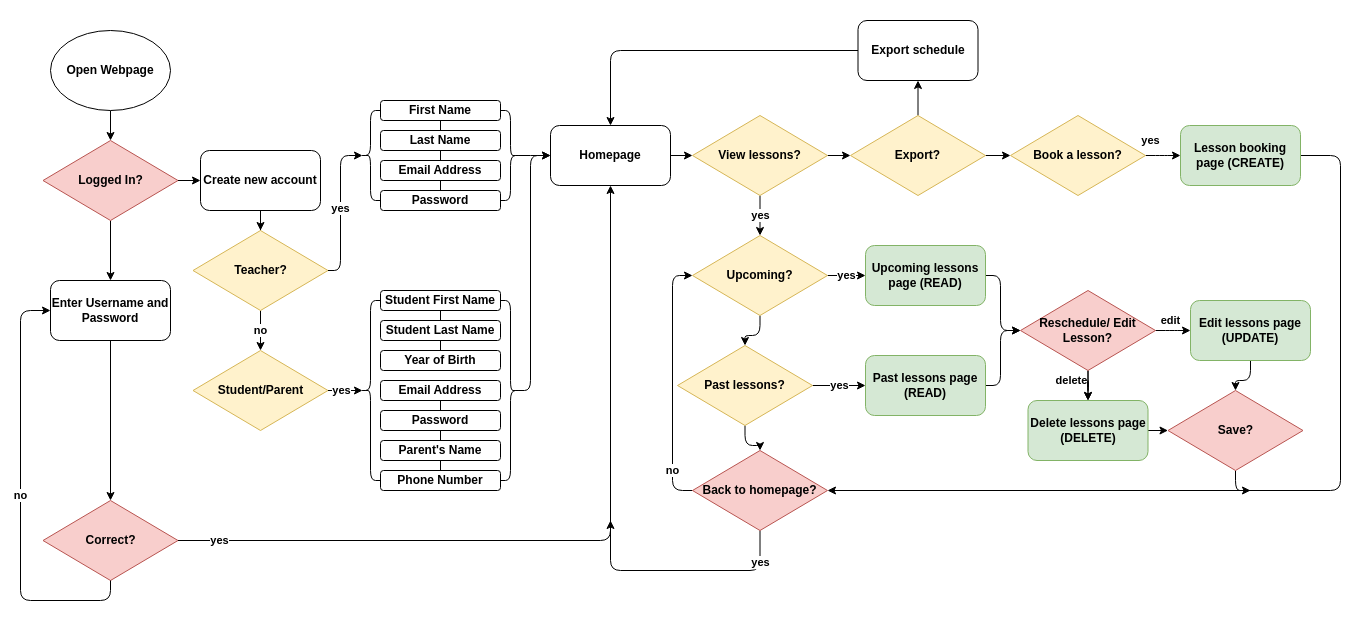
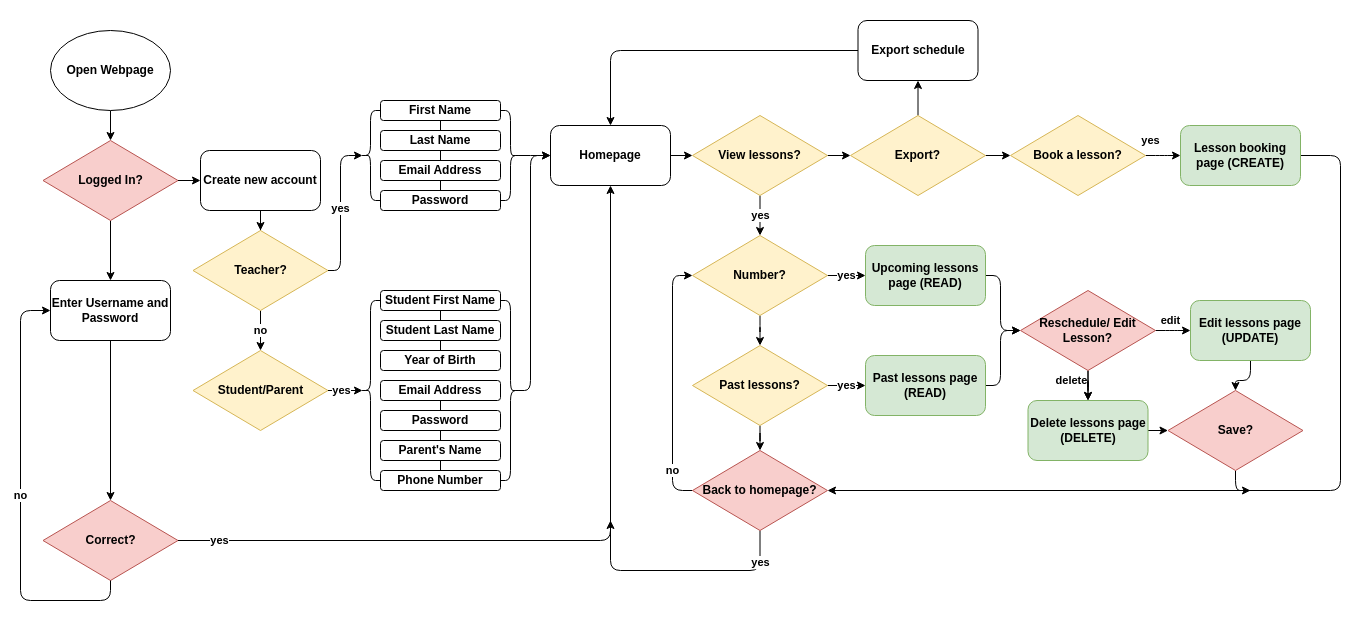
  <mxCell id="0" />
  <mxCell id="1" parent="0" />
  <mxCell id="2" value="" style="edgeStyle=orthogonalEdgeStyle;rounded=0;orthogonalLoop=1;jettySize=auto;html=1;fontStyle=1" parent="1" source="3" target="6" edge="1"><mxGeometry relative="1" as="geometry" /></mxCell>
  <mxCell id="3" value="Open Webpage" style="ellipse;whiteSpace=wrap;html=1;fontStyle=1" parent="1" vertex="1"><mxGeometry x="50" y="30" width="120" height="80" as="geometry" /></mxCell>
  <mxCell id="4" value="" style="edgeStyle=orthogonalEdgeStyle;rounded=0;orthogonalLoop=1;jettySize=auto;html=1;fontStyle=1" parent="1" source="6" target="8" edge="1"><mxGeometry relative="1" as="geometry" /></mxCell>
  <mxCell id="5" value="" style="edgeStyle=orthogonalEdgeStyle;rounded=0;orthogonalLoop=1;jettySize=auto;html=1;fontStyle=1" parent="1" source="6" target="11" edge="1"><mxGeometry relative="1" as="geometry" /></mxCell>
  <mxCell id="6" value="Logged In?" style="rhombus;whiteSpace=wrap;html=1;fillColor=#f8cecc;strokeColor=#b85450;fontStyle=1" parent="1" vertex="1"><mxGeometry x="42.5" y="140" width="135" height="80" as="geometry" /></mxCell>
  <mxCell id="7" value="" style="edgeStyle=orthogonalEdgeStyle;rounded=0;orthogonalLoop=1;jettySize=auto;html=1;fontStyle=1" parent="1" source="8" target="9" edge="1"><mxGeometry relative="1" as="geometry" /></mxCell>
  <mxCell id="8" value="Enter Username and Password" style="rounded=1;whiteSpace=wrap;html=1;fontStyle=1" parent="1" vertex="1"><mxGeometry x="50" y="280" width="120" height="60" as="geometry" /></mxCell>
  <mxCell id="9" value="Correct?" style="rhombus;whiteSpace=wrap;html=1;fillColor=#f8cecc;strokeColor=#b85450;fontStyle=1" parent="1" vertex="1"><mxGeometry x="42.5" y="500" width="135" height="80" as="geometry" /></mxCell>
  <mxCell id="10" value="" style="edgeStyle=orthogonalEdgeStyle;rounded=0;orthogonalLoop=1;jettySize=auto;html=1;fontStyle=1" parent="1" source="11" target="13" edge="1"><mxGeometry relative="1" as="geometry" /></mxCell>
  <mxCell id="11" value="Create new account" style="rounded=1;whiteSpace=wrap;html=1;fontStyle=1" parent="1" vertex="1"><mxGeometry x="200" y="150" width="120" height="60" as="geometry" /></mxCell>
  <mxCell id="12" value="no" style="edgeStyle=orthogonalEdgeStyle;rounded=0;orthogonalLoop=1;jettySize=auto;html=1;fontStyle=1" parent="1" source="13" target="14" edge="1"><mxGeometry relative="1" as="geometry" /></mxCell>
  <mxCell id="13" value="Teacher?" style="rhombus;whiteSpace=wrap;html=1;fillColor=#fff2cc;strokeColor=#d6b656;fontStyle=1" parent="1" vertex="1"><mxGeometry x="192.5" y="230" width="135" height="80" as="geometry" /></mxCell>
  <mxCell id="14" value="Student/Parent" style="rhombus;whiteSpace=wrap;html=1;fillColor=#fff2cc;strokeColor=#d6b656;fontStyle=1" parent="1" vertex="1"><mxGeometry x="192.5" y="350" width="135" height="80" as="geometry" /></mxCell>
  <mxCell id="15" value="First Name" style="rounded=1;whiteSpace=wrap;html=1;fontStyle=1" parent="1" vertex="1"><mxGeometry x="380" y="100" width="120" height="20" as="geometry" /></mxCell>
  <mxCell id="16" value="Last Name" style="rounded=1;whiteSpace=wrap;html=1;fontStyle=1" parent="1" vertex="1"><mxGeometry x="380" y="130" width="120" height="20" as="geometry" /></mxCell>
  <mxCell id="17" value="Email Address" style="rounded=1;whiteSpace=wrap;html=1;fontStyle=1" parent="1" vertex="1"><mxGeometry x="380" y="160" width="120" height="20" as="geometry" /></mxCell>
  <mxCell id="18" value="Password" style="rounded=1;whiteSpace=wrap;html=1;fontStyle=1" parent="1" vertex="1"><mxGeometry x="380" y="190" width="120" height="20" as="geometry" /></mxCell>
  <mxCell id="19" value="" style="endArrow=none;html=1;entryX=0.5;entryY=1;entryDx=0;entryDy=0;exitX=0.5;exitY=0;exitDx=0;exitDy=0;fontStyle=1" parent="1" source="16" target="15" edge="1"><mxGeometry width="50" height="50" relative="1" as="geometry"><mxPoint x="501" y="370" as="sourcePoint" /><mxPoint x="551" y="320" as="targetPoint" /></mxGeometry></mxCell>
  <mxCell id="20" value="" style="endArrow=none;html=1;entryX=0.5;entryY=1;entryDx=0;entryDy=0;exitX=0.5;exitY=0;exitDx=0;exitDy=0;fontStyle=1" parent="1" source="17" target="16" edge="1"><mxGeometry width="50" height="50" relative="1" as="geometry"><mxPoint x="511" y="380" as="sourcePoint" /><mxPoint x="561" y="330" as="targetPoint" /></mxGeometry></mxCell>
  <mxCell id="21" value="" style="endArrow=none;html=1;entryX=0.5;entryY=1;entryDx=0;entryDy=0;exitX=0.5;exitY=0;exitDx=0;exitDy=0;fontStyle=1" parent="1" source="18" target="17" edge="1"><mxGeometry width="50" height="50" relative="1" as="geometry"><mxPoint x="521" y="390" as="sourcePoint" /><mxPoint x="571" y="340" as="targetPoint" /></mxGeometry></mxCell>
  <mxCell id="22" style="edgeStyle=orthogonalEdgeStyle;curved=0;rounded=1;sketch=0;orthogonalLoop=1;jettySize=auto;html=1;exitX=1;exitY=0.5;exitDx=0;exitDy=0;entryX=0;entryY=0.5;entryDx=0;entryDy=0;fontStyle=1" parent="1" source="23" target="48" edge="1"><mxGeometry relative="1" as="geometry" /></mxCell>
  <mxCell id="23" value="Homepage" style="rounded=1;whiteSpace=wrap;html=1;fontStyle=1" parent="1" vertex="1"><mxGeometry x="550" y="125" width="120" height="60" as="geometry" /></mxCell>
  <mxCell id="24" value="Student First Name" style="rounded=1;whiteSpace=wrap;html=1;fontStyle=1" parent="1" vertex="1"><mxGeometry x="380" y="290" width="120" height="20" as="geometry" /></mxCell>
  <mxCell id="25" value="Student Last Name" style="rounded=1;whiteSpace=wrap;html=1;fontStyle=1" parent="1" vertex="1"><mxGeometry x="380" y="320" width="120" height="20" as="geometry" /></mxCell>
  <mxCell id="26" value="Email Address" style="rounded=1;whiteSpace=wrap;html=1;fontStyle=1" parent="1" vertex="1"><mxGeometry x="380" y="380" width="120" height="20" as="geometry" /></mxCell>
  <mxCell id="27" value="Password" style="rounded=1;whiteSpace=wrap;html=1;fontStyle=1" parent="1" vertex="1"><mxGeometry x="380" y="410" width="120" height="20" as="geometry" /></mxCell>
  <mxCell id="28" value="" style="endArrow=none;html=1;entryX=0.5;entryY=1;entryDx=0;entryDy=0;exitX=0.5;exitY=0;exitDx=0;exitDy=0;fontStyle=1" parent="1" source="25" target="24" edge="1"><mxGeometry width="50" height="50" relative="1" as="geometry"><mxPoint x="501" y="560" as="sourcePoint" /><mxPoint x="551" y="510" as="targetPoint" /></mxGeometry></mxCell>
  <mxCell id="29" value="" style="endArrow=none;html=1;entryX=0.5;entryY=1;entryDx=0;entryDy=0;exitX=0.5;exitY=0;exitDx=0;exitDy=0;fontStyle=1" parent="1" source="27" target="26" edge="1"><mxGeometry width="50" height="50" relative="1" as="geometry"><mxPoint x="521" y="610" as="sourcePoint" /><mxPoint x="571" y="560" as="targetPoint" /></mxGeometry></mxCell>
  <mxCell id="30" value="Parent's Name" style="rounded=1;whiteSpace=wrap;html=1;fontStyle=1" parent="1" vertex="1"><mxGeometry x="380" y="440" width="120" height="20" as="geometry" /></mxCell>
  <mxCell id="31" value="Year of Birth" style="rounded=1;whiteSpace=wrap;html=1;fontStyle=1" parent="1" vertex="1"><mxGeometry x="380" y="350" width="120" height="20" as="geometry" /></mxCell>
  <mxCell id="32" value="Phone Number" style="rounded=1;whiteSpace=wrap;html=1;fontStyle=1" parent="1" vertex="1"><mxGeometry x="380" y="470" width="120" height="20" as="geometry" /></mxCell>
  <mxCell id="33" value="" style="endArrow=none;html=1;entryX=0.5;entryY=1;entryDx=0;entryDy=0;exitX=0.5;exitY=0;exitDx=0;exitDy=0;fontStyle=1" parent="1" source="31" target="25" edge="1"><mxGeometry width="50" height="50" relative="1" as="geometry"><mxPoint x="450" y="330" as="sourcePoint" /><mxPoint x="450" y="320" as="targetPoint" /></mxGeometry></mxCell>
  <mxCell id="34" value="" style="endArrow=none;html=1;entryX=0.5;entryY=1;entryDx=0;entryDy=0;exitX=0.5;exitY=0;exitDx=0;exitDy=0;fontStyle=1" parent="1" source="30" target="27" edge="1"><mxGeometry width="50" height="50" relative="1" as="geometry"><mxPoint x="460" y="340" as="sourcePoint" /><mxPoint x="460" y="330" as="targetPoint" /></mxGeometry></mxCell>
  <mxCell id="35" value="" style="endArrow=none;html=1;exitX=0.5;exitY=1;exitDx=0;exitDy=0;entryX=0.5;entryY=0;entryDx=0;entryDy=0;fontStyle=1" parent="1" source="30" target="32" edge="1"><mxGeometry width="50" height="50" relative="1" as="geometry"><mxPoint x="470" y="350" as="sourcePoint" /><mxPoint x="440" y="470" as="targetPoint" /></mxGeometry></mxCell>
  <mxCell id="36" value="yes" style="edgeStyle=elbowEdgeStyle;elbow=horizontal;endArrow=classic;html=1;exitX=1;exitY=0.5;exitDx=0;exitDy=0;entryX=0.5;entryY=1;entryDx=0;entryDy=0;fontStyle=1" parent="1" source="9" target="23" edge="1"><mxGeometry x="-0.896" width="50" height="50" relative="1" as="geometry"><mxPoint x="147.5" y="540" as="sourcePoint" /><mxPoint x="610" y="540" as="targetPoint" /><Array as="points"><mxPoint x="610" y="530" /><mxPoint x="460" y="550" /><mxPoint x="640" y="240" /><mxPoint x="690" y="550" /></Array><mxPoint as="offset" /></mxGeometry></mxCell>
  <mxCell id="37" value="no" style="edgeStyle=segmentEdgeStyle;endArrow=classic;html=1;exitX=0.5;exitY=1;exitDx=0;exitDy=0;entryX=0;entryY=0.5;entryDx=0;entryDy=0;fontStyle=1" parent="1" source="9" target="8" edge="1"><mxGeometry width="50" height="50" relative="1" as="geometry"><mxPoint x="150" y="670" as="sourcePoint" /><mxPoint x="200" y="620" as="targetPoint" /><Array as="points"><mxPoint x="110" y="600" /><mxPoint x="20" y="600" /><mxPoint x="20" y="310" /></Array></mxGeometry></mxCell>
  <mxCell id="38" value="yes" style="edgeStyle=elbowEdgeStyle;elbow=horizontal;endArrow=classic;html=1;exitX=1;exitY=0.5;exitDx=0;exitDy=0;entryX=0.1;entryY=0.5;entryDx=0;entryDy=0;entryPerimeter=0;fontStyle=1" parent="1" source="13" target="42" edge="1"><mxGeometry width="50" height="50" relative="1" as="geometry"><mxPoint x="300" y="690" as="sourcePoint" /><mxPoint x="360" y="150" as="targetPoint" /><Array as="points"><mxPoint x="340" y="240" /></Array></mxGeometry></mxCell>
  <mxCell id="39" value="yes" style="edgeStyle=elbowEdgeStyle;elbow=horizontal;endArrow=classic;html=1;exitX=1;exitY=0.5;exitDx=0;exitDy=0;entryX=0.1;entryY=0.5;entryDx=0;entryDy=0;entryPerimeter=0;fontStyle=1" parent="1" source="14" target="45" edge="1"><mxGeometry x="-0.275" width="50" height="50" relative="1" as="geometry"><mxPoint x="337.5" y="280" as="sourcePoint" /><mxPoint x="370" y="310" as="targetPoint" /><mxPoint as="offset" /></mxGeometry></mxCell>
  <mxCell id="40" style="edgeStyle=orthogonalEdgeStyle;curved=0;rounded=1;sketch=0;orthogonalLoop=1;jettySize=auto;html=1;exitX=0.1;exitY=0.5;exitDx=0;exitDy=0;exitPerimeter=0;fontStyle=1" parent="1" source="41" target="23" edge="1"><mxGeometry relative="1" as="geometry" /></mxCell>
  <mxCell id="41" value="" style="shape=curlyBracket;whiteSpace=wrap;html=1;rounded=1;rotation=-180;fontStyle=1" parent="1" vertex="1"><mxGeometry x="500" y="110" width="20" height="90" as="geometry" /></mxCell>
  <mxCell id="42" value="" style="shape=curlyBracket;whiteSpace=wrap;html=1;rounded=1;rotation=0;fontStyle=1" parent="1" vertex="1"><mxGeometry x="360" y="110" width="20" height="90" as="geometry" /></mxCell>
  <mxCell id="43" style="edgeStyle=orthogonalEdgeStyle;curved=0;rounded=1;sketch=0;orthogonalLoop=1;jettySize=auto;html=1;exitX=0.1;exitY=0.5;exitDx=0;exitDy=0;exitPerimeter=0;entryX=0;entryY=0.5;entryDx=0;entryDy=0;fontStyle=1" parent="1" source="44" target="23" edge="1"><mxGeometry relative="1" as="geometry"><Array as="points"><mxPoint x="530" y="390" /><mxPoint x="530" y="155" /></Array></mxGeometry></mxCell>
  <mxCell id="44" value="" style="shape=curlyBracket;whiteSpace=wrap;html=1;rounded=1;rotation=-180;fontStyle=1" parent="1" vertex="1"><mxGeometry x="500" y="300" width="20" height="180" as="geometry" /></mxCell>
  <mxCell id="45" value="" style="shape=curlyBracket;whiteSpace=wrap;html=1;rounded=1;rotation=0;fontStyle=1" parent="1" vertex="1"><mxGeometry x="360" y="300" width="20" height="180" as="geometry" /></mxCell>
  <mxCell id="46" value="yes" style="edgeStyle=orthogonalEdgeStyle;curved=0;rounded=1;sketch=0;orthogonalLoop=1;jettySize=auto;html=1;fontStyle=1" parent="1" source="48" target="56" edge="1"><mxGeometry relative="1" as="geometry" /></mxCell>
  <mxCell id="47" style="edgeStyle=orthogonalEdgeStyle;curved=0;rounded=1;sketch=0;orthogonalLoop=1;jettySize=auto;html=1;exitX=1;exitY=0.5;exitDx=0;exitDy=0;entryX=0;entryY=0.5;entryDx=0;entryDy=0;fontStyle=1" parent="1" source="48" target="53" edge="1"><mxGeometry relative="1" as="geometry" /></mxCell>
  <mxCell id="48" value="View lessons?" style="rhombus;whiteSpace=wrap;html=1;fillColor=#fff2cc;strokeColor=#d6b656;fontStyle=1" parent="1" vertex="1"><mxGeometry x="692" y="115" width="135" height="80" as="geometry" /></mxCell>
  <mxCell id="49" value="yes" style="edgeStyle=orthogonalEdgeStyle;curved=0;rounded=1;sketch=0;orthogonalLoop=1;jettySize=auto;html=1;fontStyle=1" parent="1" source="50" target="78" edge="1"><mxGeometry x="-0.778" y="15" relative="1" as="geometry"><mxPoint as="offset" /></mxGeometry></mxCell>
  <mxCell id="50" value="Book a lesson?" style="rhombus;whiteSpace=wrap;html=1;fillColor=#fff2cc;strokeColor=#d6b656;fontStyle=1" parent="1" vertex="1"><mxGeometry x="1010" y="115" width="135" height="80" as="geometry" /></mxCell>
  <mxCell id="51" style="edgeStyle=orthogonalEdgeStyle;curved=0;rounded=1;sketch=0;orthogonalLoop=1;jettySize=auto;html=1;exitX=0.5;exitY=0;exitDx=0;exitDy=0;entryX=0.5;entryY=1;entryDx=0;entryDy=0;fontStyle=1" parent="1" source="53" target="80" edge="1"><mxGeometry relative="1" as="geometry"><mxPoint x="572" y="0" as="sourcePoint" /></mxGeometry></mxCell>
  <mxCell id="52" style="edgeStyle=orthogonalEdgeStyle;curved=0;rounded=1;sketch=0;orthogonalLoop=1;jettySize=auto;html=1;exitX=1;exitY=0.5;exitDx=0;exitDy=0;entryX=0;entryY=0.5;entryDx=0;entryDy=0;fontStyle=1" parent="1" source="53" target="50" edge="1"><mxGeometry relative="1" as="geometry" /></mxCell>
  <mxCell id="53" value="Export?" style="rhombus;whiteSpace=wrap;html=1;fillColor=#fff2cc;strokeColor=#d6b656;fontStyle=1" parent="1" vertex="1"><mxGeometry x="850" y="115" width="135" height="80" as="geometry" /></mxCell>
  <mxCell id="54" value="yes" style="edgeStyle=orthogonalEdgeStyle;curved=0;rounded=1;sketch=0;orthogonalLoop=1;jettySize=auto;html=1;fontStyle=1" parent="1" source="56" target="61" edge="1"><mxGeometry relative="1" as="geometry" /></mxCell>
  <mxCell id="55" value="" style="edgeStyle=orthogonalEdgeStyle;curved=0;rounded=1;sketch=0;orthogonalLoop=1;jettySize=auto;html=1;fontStyle=1" parent="1" source="56" target="59" edge="1"><mxGeometry relative="1" as="geometry" /></mxCell>
- <mxCell id="56" value="Upcoming?" style="rhombus;whiteSpace=wrap;html=1;fillColor=#fff2cc;strokeColor=#d6b656;fontStyle=1" parent="1" vertex="1"><mxGeometry x="692" y="235" width="135" height="80" as="geometry" /></mxCell>
+ <mxCell id="56" value="Number?" style="rhombus;whiteSpace=wrap;html=1;fillColor=#fff2cc;strokeColor=#d6b656;fontStyle=1" parent="1" vertex="1"><mxGeometry x="692" y="235" width="135" height="80" as="geometry" /></mxCell>
  <mxCell id="57" value="yes" style="edgeStyle=orthogonalEdgeStyle;curved=0;rounded=1;sketch=0;orthogonalLoop=1;jettySize=auto;html=1;fontStyle=1" parent="1" source="59" target="63" edge="1"><mxGeometry relative="1" as="geometry" /></mxCell>
  <mxCell id="58" value="" style="edgeStyle=orthogonalEdgeStyle;curved=0;rounded=1;sketch=0;orthogonalLoop=1;jettySize=auto;html=1;fontStyle=1" parent="1" source="59" target="72" edge="1"><mxGeometry relative="1" as="geometry" /></mxCell>
- <mxCell id="59" value="Past lessons?" style="rhombus;whiteSpace=wrap;html=1;fillColor=#fff2cc;strokeColor=#d6b656;fontStyle=1" parent="1" vertex="1"><mxGeometry x="677" y="345" width="135" height="80" as="geometry" /></mxCell>
+ <mxCell id="59" value="Past lessons?" style="rhombus;whiteSpace=wrap;html=1;fillColor=#fff2cc;strokeColor=#d6b656;fontStyle=1" parent="1" vertex="1"><mxGeometry x="692" y="345" width="135" height="80" as="geometry" /></mxCell>
  <mxCell id="60" style="edgeStyle=orthogonalEdgeStyle;curved=0;rounded=1;sketch=0;orthogonalLoop=1;jettySize=auto;html=1;exitX=1;exitY=0.5;exitDx=0;exitDy=0;entryX=0;entryY=0.5;entryDx=0;entryDy=0;fontStyle=1" parent="1" source="61" target="69" edge="1"><mxGeometry relative="1" as="geometry"><Array as="points"><mxPoint x="1000" y="275" /><mxPoint x="1000" y="330" /></Array></mxGeometry></mxCell>
  <mxCell id="61" value="Upcoming lessons page (READ)" style="rounded=1;whiteSpace=wrap;html=1;fillColor=#d5e8d4;strokeColor=#82b366;fontStyle=1" parent="1" vertex="1"><mxGeometry x="865" y="245" width="120" height="60" as="geometry" /></mxCell>
  <mxCell id="62" style="edgeStyle=orthogonalEdgeStyle;curved=0;rounded=1;sketch=0;orthogonalLoop=1;jettySize=auto;html=1;exitX=1;exitY=0.5;exitDx=0;exitDy=0;fontStyle=1" parent="1" source="63" target="69" edge="1"><mxGeometry relative="1" as="geometry"><Array as="points"><mxPoint x="1000" y="385" /><mxPoint x="1000" y="330" /></Array></mxGeometry></mxCell>
  <mxCell id="63" value="Past lessons page (READ)" style="rounded=1;whiteSpace=wrap;html=1;fillColor=#d5e8d4;strokeColor=#82b366;fontStyle=1" parent="1" vertex="1"><mxGeometry x="865" y="355" width="120" height="60" as="geometry" /></mxCell>
  <mxCell id="64" style="edgeStyle=orthogonalEdgeStyle;curved=0;rounded=1;sketch=0;orthogonalLoop=1;jettySize=auto;html=1;entryX=0.5;entryY=0;entryDx=0;entryDy=0;fontStyle=1" parent="1" source="65" target="74" edge="1"><mxGeometry relative="1" as="geometry" /></mxCell>
  <mxCell id="65" value="Edit lessons page (UPDATE)" style="rounded=1;whiteSpace=wrap;html=1;fillColor=#d5e8d4;strokeColor=#82b366;fontStyle=1" parent="1" vertex="1"><mxGeometry x="1190" y="300" width="120" height="60" as="geometry" /></mxCell>
  <mxCell id="66" value="edit" style="edgeStyle=orthogonalEdgeStyle;curved=0;rounded=1;sketch=0;orthogonalLoop=1;jettySize=auto;html=1;fontStyle=1" parent="1" source="69" target="65" edge="1"><mxGeometry x="0.111" y="10" relative="1" as="geometry"><mxPoint as="offset" /></mxGeometry></mxCell>
  <mxCell id="67" value="delete" style="edgeStyle=orthogonalEdgeStyle;curved=0;rounded=1;sketch=0;orthogonalLoop=1;jettySize=auto;html=1;fontStyle=1" parent="1" source="69" target="76" edge="1"><mxGeometry x="0.2" y="-17" relative="1" as="geometry"><mxPoint as="offset" /></mxGeometry></mxCell>
  <mxCell id="68" value="" style="edgeStyle=orthogonalEdgeStyle;rounded=0;orthogonalLoop=1;jettySize=auto;html=1;fontStyle=1" edge="1" parent="1" source="69" target="76"><mxGeometry relative="1" as="geometry" /></mxCell>
  <mxCell id="69" value="Reschedule/ Edit Lesson?" style="rhombus;whiteSpace=wrap;html=1;fillColor=#f8cecc;strokeColor=#b85450;fontStyle=1" parent="1" vertex="1"><mxGeometry x="1020" y="290" width="135" height="80" as="geometry" /></mxCell>
  <mxCell id="70" value="yes" style="edgeStyle=orthogonalEdgeStyle;curved=0;rounded=1;sketch=0;orthogonalLoop=1;jettySize=auto;html=1;exitX=0.5;exitY=1;exitDx=0;exitDy=0;fontStyle=1" parent="1" source="72" edge="1"><mxGeometry x="-0.734" relative="1" as="geometry"><mxPoint x="610" y="520" as="targetPoint" /><Array as="points"><mxPoint x="760" y="570" /><mxPoint x="610" y="570" /></Array><mxPoint as="offset" /></mxGeometry></mxCell>
  <mxCell id="71" value="no" style="edgeStyle=orthogonalEdgeStyle;curved=0;rounded=1;sketch=0;orthogonalLoop=1;jettySize=auto;html=1;exitX=0;exitY=0.5;exitDx=0;exitDy=0;entryX=0;entryY=0.5;entryDx=0;entryDy=0;fontStyle=1" parent="1" source="72" target="56" edge="1"><mxGeometry x="-0.687" relative="1" as="geometry"><mxPoint as="offset" /></mxGeometry></mxCell>
  <mxCell id="72" value="Back to homepage?" style="rhombus;whiteSpace=wrap;html=1;fillColor=#f8cecc;strokeColor=#b85450;fontStyle=1" parent="1" vertex="1"><mxGeometry x="692" y="450" width="135" height="80" as="geometry" /></mxCell>
  <mxCell id="73" style="edgeStyle=orthogonalEdgeStyle;curved=0;rounded=1;sketch=0;orthogonalLoop=1;jettySize=auto;html=1;exitX=0.5;exitY=1;exitDx=0;exitDy=0;fontStyle=1" parent="1" source="74" edge="1"><mxGeometry relative="1" as="geometry"><mxPoint x="1250" y="490" as="targetPoint" /><Array as="points"><mxPoint x="1250" y="490" /></Array></mxGeometry></mxCell>
  <mxCell id="74" value="Save?" style="rhombus;whiteSpace=wrap;html=1;fillColor=#f8cecc;strokeColor=#b85450;fontStyle=1" parent="1" vertex="1"><mxGeometry x="1167.5" y="390" width="135" height="80" as="geometry" /></mxCell>
  <mxCell id="75" value="" style="edgeStyle=orthogonalEdgeStyle;curved=0;rounded=1;sketch=0;orthogonalLoop=1;jettySize=auto;html=1;fontStyle=1" parent="1" source="76" target="74" edge="1"><mxGeometry relative="1" as="geometry" /></mxCell>
  <mxCell id="76" value="Delete lessons page (DELETE)" style="rounded=1;whiteSpace=wrap;html=1;fillColor=#d5e8d4;strokeColor=#82b366;fontStyle=1" parent="1" vertex="1"><mxGeometry x="1027.5" y="400" width="120" height="60" as="geometry" /></mxCell>
  <mxCell id="77" style="edgeStyle=orthogonalEdgeStyle;curved=0;rounded=1;sketch=0;orthogonalLoop=1;jettySize=auto;html=1;entryX=1;entryY=0.5;entryDx=0;entryDy=0;fontStyle=1" parent="1" source="78" target="72" edge="1"><mxGeometry relative="1" as="geometry"><mxPoint x="1242" y="490" as="targetPoint" /><Array as="points"><mxPoint x="1340" y="155" /><mxPoint x="1340" y="490" /></Array></mxGeometry></mxCell>
  <mxCell id="78" value="Lesson booking page (CREATE)" style="rounded=1;whiteSpace=wrap;html=1;fillColor=#d5e8d4;strokeColor=#82b366;fontStyle=1" parent="1" vertex="1"><mxGeometry x="1180" y="125" width="120" height="60" as="geometry" /></mxCell>
  <mxCell id="79" style="edgeStyle=orthogonalEdgeStyle;curved=0;rounded=1;sketch=0;orthogonalLoop=1;jettySize=auto;html=1;entryX=0.5;entryY=0;entryDx=0;entryDy=0;fontStyle=1" parent="1" source="80" target="23" edge="1"><mxGeometry relative="1" as="geometry" /></mxCell>
  <mxCell id="80" value="Export schedule" style="rounded=1;whiteSpace=wrap;html=1;fontStyle=1" parent="1" vertex="1"><mxGeometry x="857.5" y="20" width="120" height="60" as="geometry" /></mxCell>
